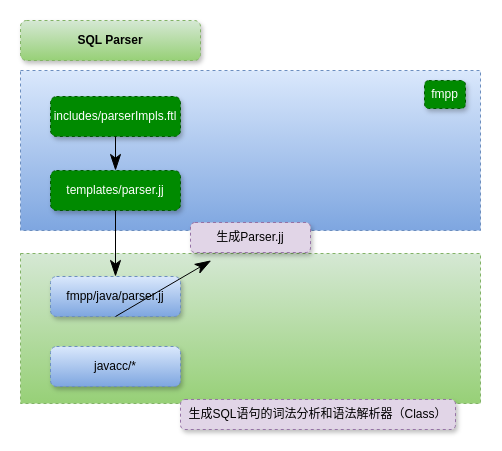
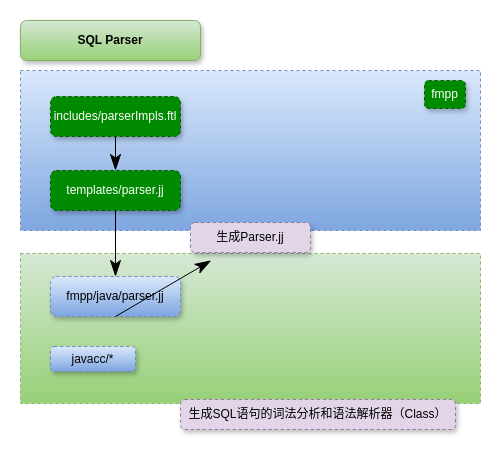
  <mxCell id="0" />
  <mxCell id="1" parent="0" />
  <mxCell id="2" value="" style="rounded=0;whiteSpace=wrap;html=1;dashed=1;hachureGap=4;pointerEvents=0;fillColor=#dae8fc;strokeColor=#6c8ebf;gradientColor=#7ea6e0;" parent="1" vertex="1"><mxGeometry x="20" y="70" width="460" height="160" as="geometry" /></mxCell>
  <mxCell id="3" value="includes/parserImpls.ftl" style="rounded=1;whiteSpace=wrap;html=1;dashed=1;hachureGap=4;pointerEvents=0;fillColor=#008a00;strokeColor=#005700;fontColor=#ffffff;shadow=1;" parent="1" vertex="1"><mxGeometry x="50" y="96" width="130" height="40" as="geometry" /></mxCell>
  <mxCell id="4" value="templates/parser.jj" style="rounded=1;whiteSpace=wrap;html=1;dashed=1;hachureGap=4;pointerEvents=0;fillColor=#008a00;strokeColor=#005700;fontColor=#ffffff;shadow=1;glass=0;" parent="1" vertex="1"><mxGeometry x="50" y="170" width="130" height="40" as="geometry" /></mxCell>
  <mxCell id="5" value="fmpp" style="rounded=1;whiteSpace=wrap;html=1;dashed=1;hachureGap=4;pointerEvents=0;shadow=1;fillColor=#008a00;strokeColor=#005700;fontColor=#ffffff;" parent="1" vertex="1"><mxGeometry x="424" y="80" width="41" height="28" as="geometry" /></mxCell>
  <mxCell id="6" value="" style="endArrow=classicThin;html=1;startSize=14;endSize=14;sourcePerimeterSpacing=8;targetPerimeterSpacing=8;exitX=0.5;exitY=1;exitDx=0;exitDy=0;endFill=1;entryX=0.5;entryY=0;entryDx=0;entryDy=0;" parent="1" source="3" target="4" edge="1"><mxGeometry width="50" height="50" relative="1" as="geometry"><mxPoint x="420" y="260" as="sourcePoint" /><mxPoint x="470" y="210" as="targetPoint" /></mxGeometry></mxCell>
  <mxCell id="7" value="" style="rounded=0;whiteSpace=wrap;html=1;dashed=1;hachureGap=4;pointerEvents=0;fillColor=#d5e8d4;strokeColor=#82b366;gradientColor=#97d077;" parent="1" vertex="1"><mxGeometry x="20" y="253" width="460" height="150" as="geometry" /></mxCell>
  <mxCell id="8" value="fmpp/java/parser.jj" style="rounded=1;whiteSpace=wrap;html=1;dashed=1;hachureGap=4;pointerEvents=0;fillColor=#dae8fc;strokeColor=#6c8ebf;shadow=1;gradientColor=#7ea6e0;" parent="1" vertex="1"><mxGeometry x="50" y="276" width="130" height="40" as="geometry" /></mxCell>
- <mxCell id="9" value="javacc/*" style="rounded=1;whiteSpace=wrap;html=1;dashed=1;hachureGap=4;pointerEvents=0;fillColor=#dae8fc;strokeColor=#6c8ebf;shadow=1;gradientColor=#7ea6e0;" parent="1" vertex="1"><mxGeometry x="50" y="346" width="130" height="40" as="geometry" /></mxCell>
+ <mxCell id="9" value="javacc/*" style="rounded=1;whiteSpace=wrap;html=1;dashed=1;hachureGap=4;pointerEvents=0;fillColor=#dae8fc;strokeColor=#6c8ebf;shadow=1;gradientColor=#7ea6e0;" parent="1" vertex="1"><mxGeometry x="50" y="346" width="85" height="25" as="geometry" /></mxCell>
  <mxCell id="10" value="" style="endArrow=classicThin;html=1;startSize=14;endSize=14;sourcePerimeterSpacing=8;targetPerimeterSpacing=8;exitX=0.5;exitY=1;exitDx=0;exitDy=0;endFill=1;entryX=0.5;entryY=0;entryDx=0;entryDy=0;" parent="1" source="4" target="8" edge="1"><mxGeometry width="50" height="50" relative="1" as="geometry"><mxPoint x="125" y="120" as="sourcePoint" /><mxPoint x="125" y="180" as="targetPoint" /></mxGeometry></mxCell>
  <mxCell id="11" value="" style="endArrow=classicThin;html=1;startSize=14;endSize=14;sourcePerimeterSpacing=8;targetPerimeterSpacing=8;exitX=0.5;exitY=1;exitDx=0;exitDy=0;endFill=1;" parent="1" source="8" target="12" edge="1"><mxGeometry width="50" height="50" relative="1" as="geometry"><mxPoint x="135" y="86" as="sourcePoint" /><mxPoint x="135" y="146" as="targetPoint" /></mxGeometry></mxCell>
  <mxCell id="12" value="生成Parser.jj" style="rounded=1;whiteSpace=wrap;html=1;shadow=1;glass=0;dashed=1;hachureGap=4;pointerEvents=0;fillColor=#e1d5e7;strokeColor=#9673a6;" parent="1" vertex="1"><mxGeometry x="190" y="222" width="120" height="30" as="geometry" /></mxCell>
  <mxCell id="13" value="生成SQL语句的词法分析和语法解析器（Class）" style="rounded=1;whiteSpace=wrap;html=1;shadow=1;glass=0;dashed=1;hachureGap=4;pointerEvents=0;fillColor=#e1d5e7;strokeColor=#9673a6;" parent="1" vertex="1"><mxGeometry x="180" y="399" width="275" height="30" as="geometry" /></mxCell>
- <mxCell id="14" value="SQL Parser" style="rounded=1;whiteSpace=wrap;html=1;shadow=1;glass=0;hachureGap=4;pointerEvents=0;strokeWidth=1;fillColor=#d5e8d4;fontStyle=1;strokeColor=#82b366;gradientColor=#97d077;dashed=1;" parent="1" vertex="1"><mxGeometry x="20" y="20" width="180" height="40" as="geometry" /></mxCell>
+ <mxCell id="14" value="SQL Parser" style="rounded=1;whiteSpace=wrap;html=1;shadow=1;glass=0;hachureGap=4;pointerEvents=0;strokeWidth=1;fillColor=#d5e8d4;fontStyle=1;strokeColor=#82b366;gradientColor=#97d077;" parent="1" vertex="1"><mxGeometry x="20" y="20" width="180" height="40" as="geometry" /></mxCell>
